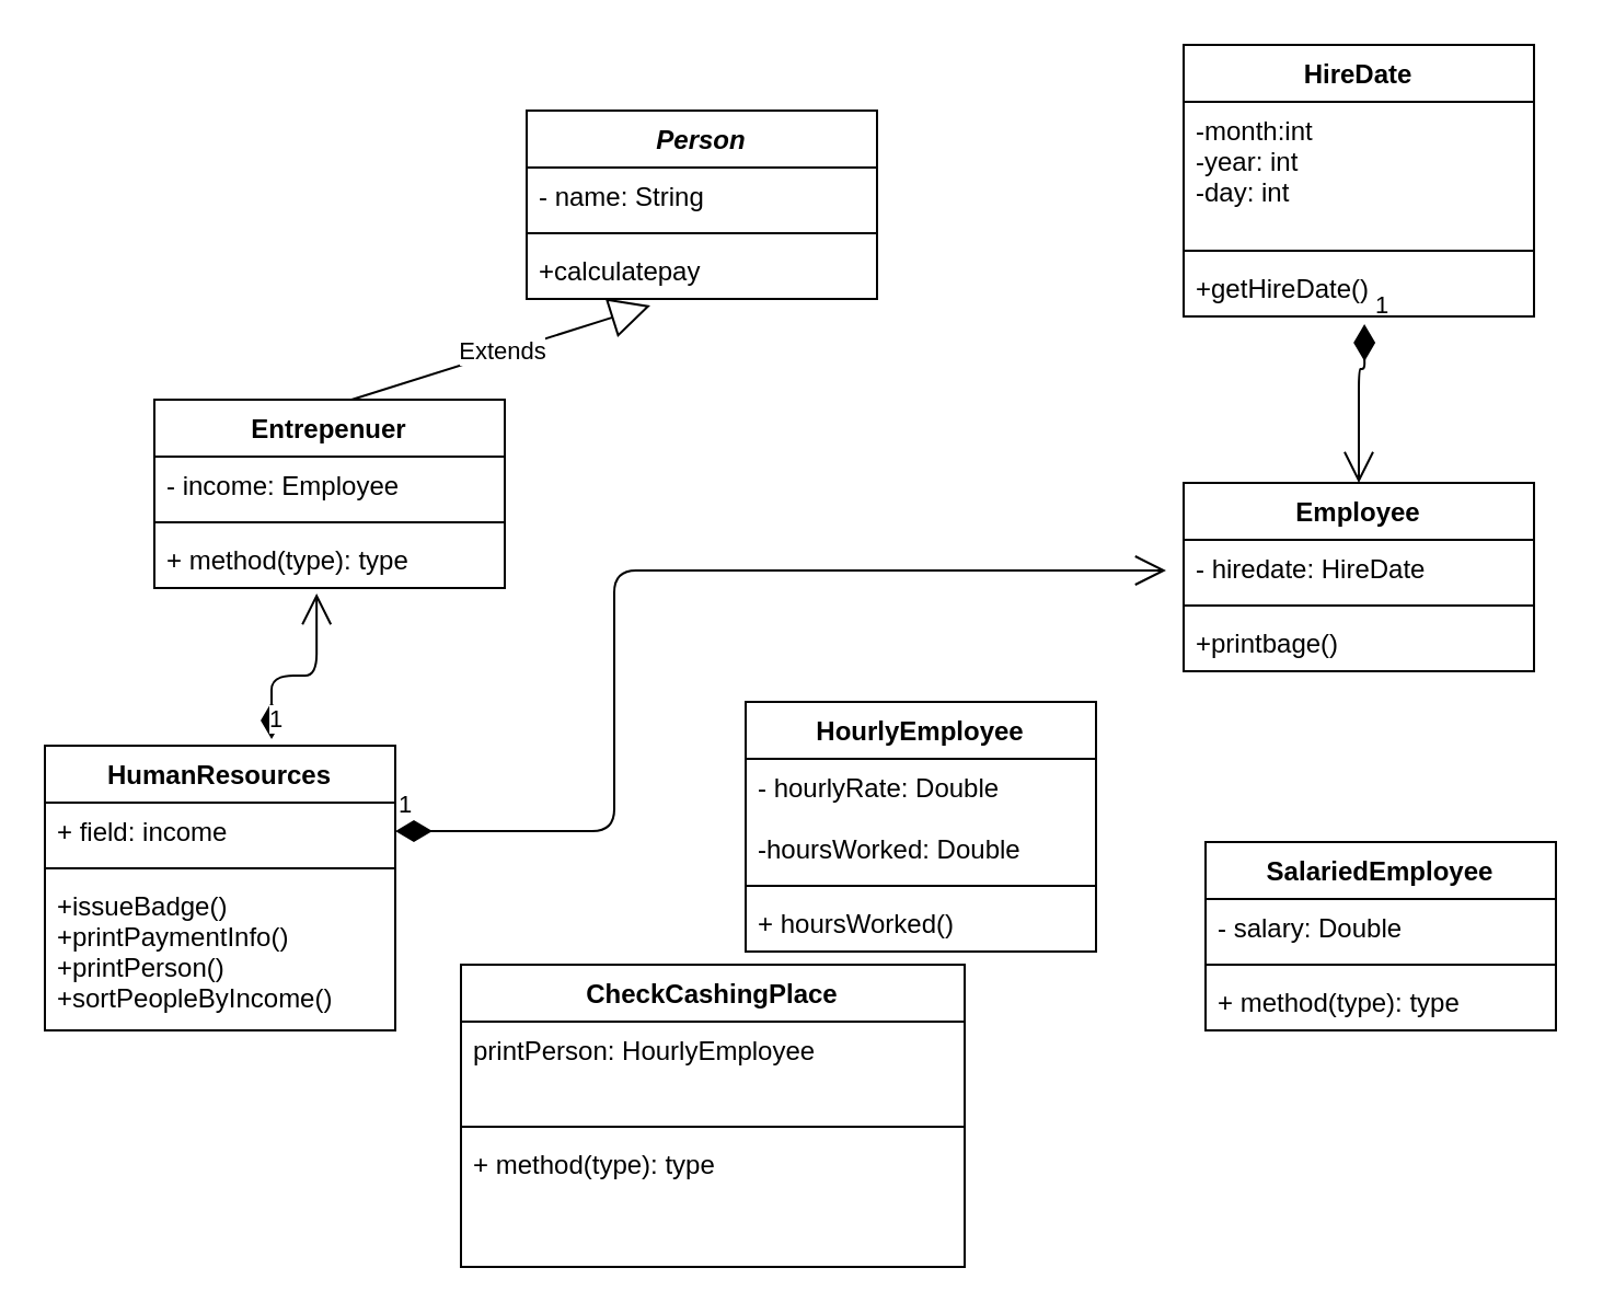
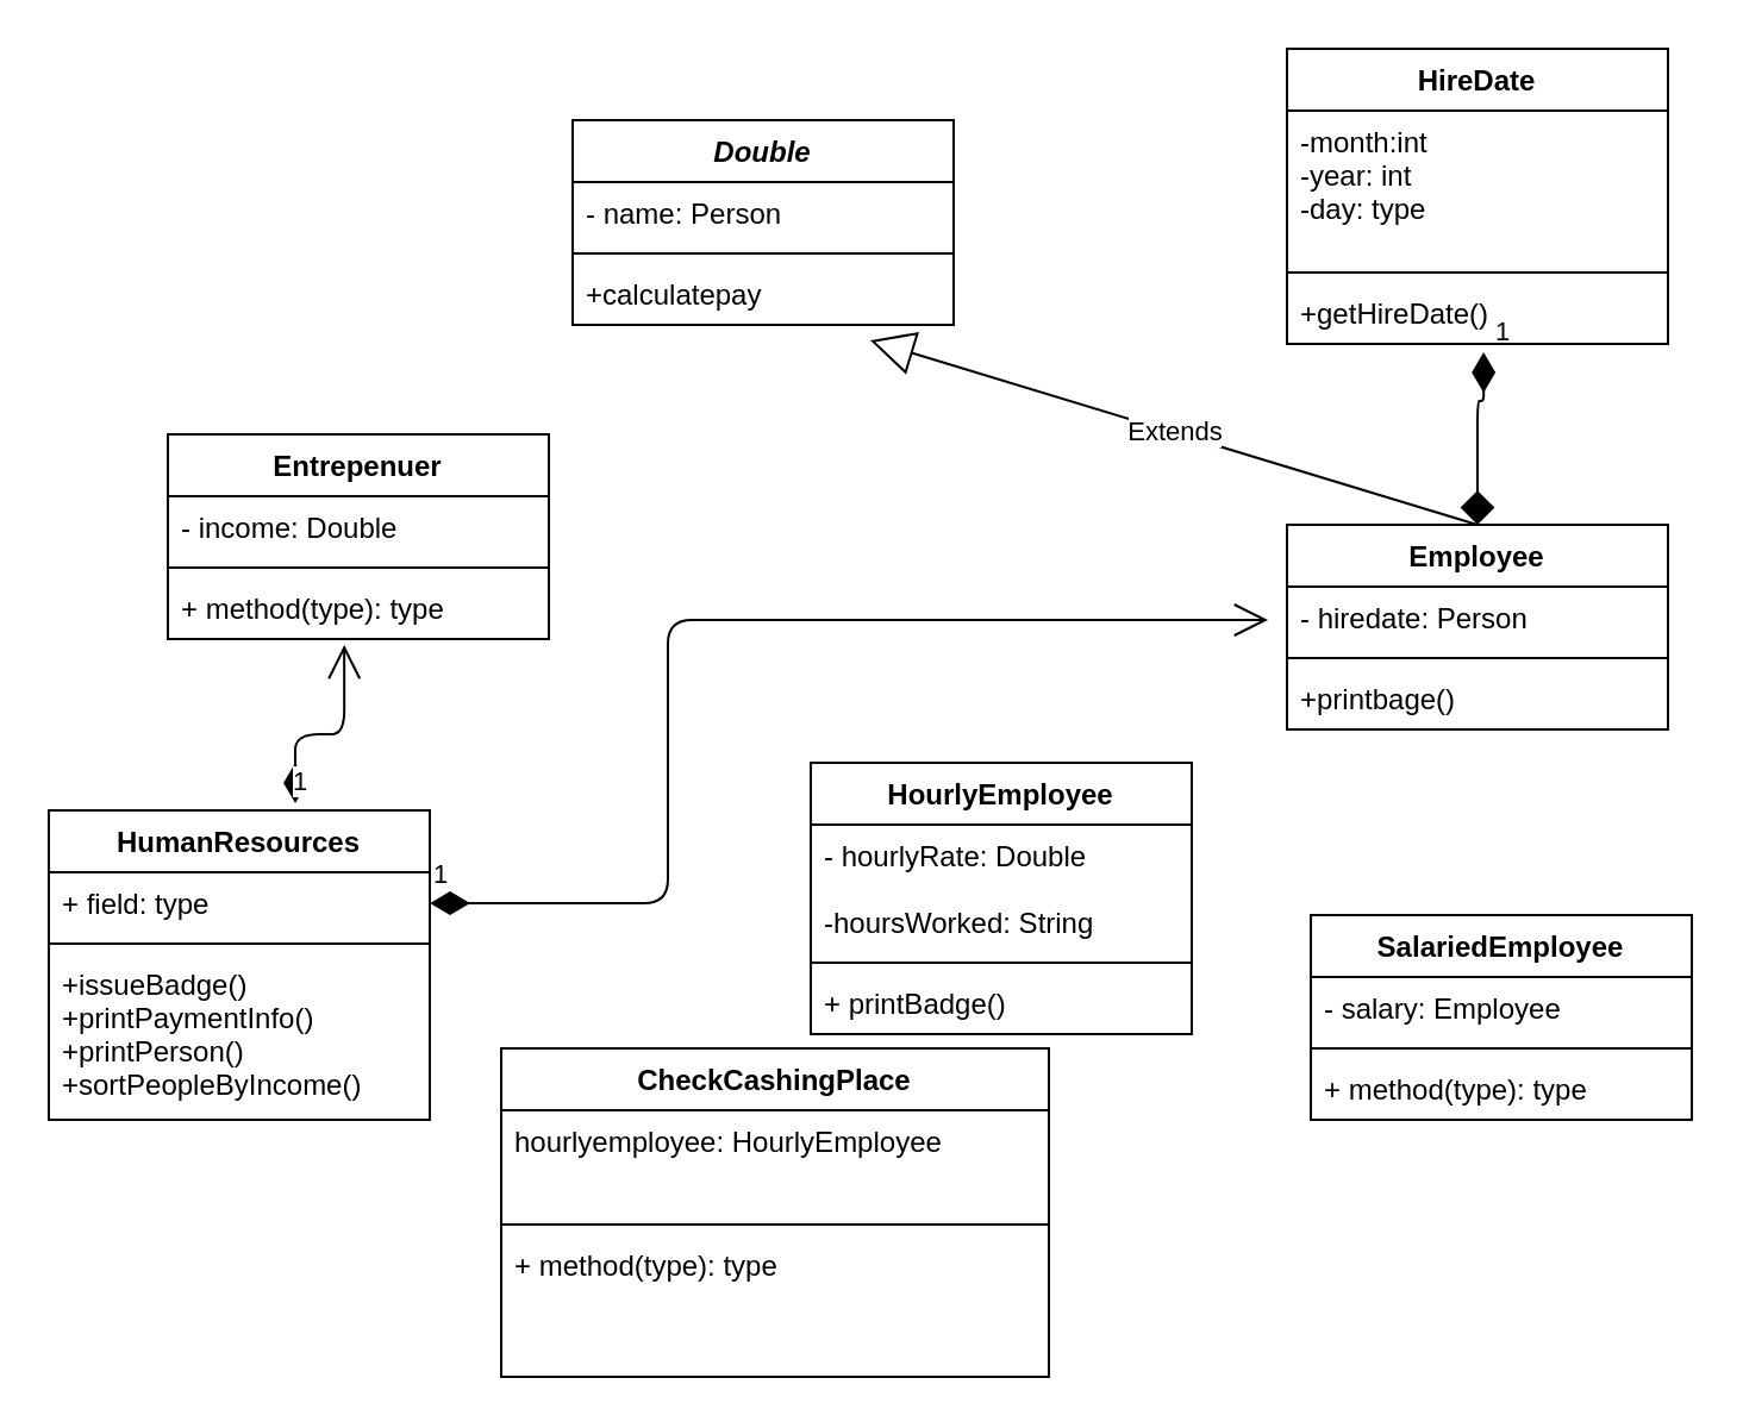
  <mxCell id="0" />
  <mxCell id="1" parent="0" />
- <mxCell id="2" value="Person" style="swimlane;fontStyle=3;align=center;verticalAlign=top;childLayout=stackLayout;horizontal=1;startSize=26;horizontalStack=0;resizeParent=1;resizeParentMax=0;resizeLast=0;collapsible=1;marginBottom=0;" parent="1" vertex="1"><mxGeometry x="240" y="50" width="160" height="86" as="geometry" /></mxCell>
- <mxCell id="3" value="- name: String" style="text;strokeColor=none;fillColor=none;align=left;verticalAlign=top;spacingLeft=4;spacingRight=4;overflow=hidden;rotatable=0;points=[[0,0.5],[1,0.5]];portConstraint=eastwest;" parent="2" vertex="1"><mxGeometry y="26" width="160" height="26" as="geometry" /></mxCell>
+ <mxCell id="2" value="Double" style="swimlane;fontStyle=3;align=center;verticalAlign=top;childLayout=stackLayout;horizontal=1;startSize=26;horizontalStack=0;resizeParent=1;resizeParentMax=0;resizeLast=0;collapsible=1;marginBottom=0;" parent="1" vertex="1"><mxGeometry x="240" y="50" width="160" height="86" as="geometry" /></mxCell>
+ <mxCell id="3" value="- name: Person" style="text;strokeColor=none;fillColor=none;align=left;verticalAlign=top;spacingLeft=4;spacingRight=4;overflow=hidden;rotatable=0;points=[[0,0.5],[1,0.5]];portConstraint=eastwest;" parent="2" vertex="1"><mxGeometry y="26" width="160" height="26" as="geometry" /></mxCell>
  <mxCell id="4" value="" style="line;strokeWidth=1;fillColor=none;align=left;verticalAlign=middle;spacingTop=-1;spacingLeft=3;spacingRight=3;rotatable=0;labelPosition=right;points=[];portConstraint=eastwest;" parent="2" vertex="1"><mxGeometry y="52" width="160" height="8" as="geometry" /></mxCell>
  <mxCell id="5" value="+calculatepay" style="text;strokeColor=none;fillColor=none;align=left;verticalAlign=top;spacingLeft=4;spacingRight=4;overflow=hidden;rotatable=0;points=[[0,0.5],[1,0.5]];portConstraint=eastwest;" parent="2" vertex="1"><mxGeometry y="60" width="160" height="26" as="geometry" /></mxCell>
- <mxCell id="7" value="Extends" style="endArrow=block;endSize=16;endFill=0;html=1;entryX=0.353;entryY=1.115;entryDx=0;entryDy=0;entryPerimeter=0;exitX=0.563;exitY=0;exitDx=0;exitDy=0;exitPerimeter=0;" parent="1" source="23" target="5" edge="1"><mxGeometry width="160" relative="1" as="geometry"><mxPoint x="180" y="160" as="sourcePoint" /><mxPoint x="340" y="160" as="targetPoint" /></mxGeometry></mxCell>
+ <mxCell id="6" value="Extends" style="endArrow=block;endSize=16;endFill=0;html=1;entryX=0.781;entryY=1.25;entryDx=0;entryDy=0;entryPerimeter=0;exitX=0.5;exitY=0;exitDx=0;exitDy=0;" parent="1" source="27" target="5" edge="1"><mxGeometry width="160" relative="1" as="geometry"><mxPoint x="230" y="190" as="sourcePoint" /><mxPoint x="390" y="190" as="targetPoint" /></mxGeometry></mxCell>
  <mxCell id="8" value="HourlyEmployee" style="swimlane;fontStyle=1;align=center;verticalAlign=top;childLayout=stackLayout;horizontal=1;startSize=26;horizontalStack=0;resizeParent=1;resizeParentMax=0;resizeLast=0;collapsible=1;marginBottom=0;" parent="1" vertex="1"><mxGeometry x="340" y="320" width="160" height="114" as="geometry" /></mxCell>
- <mxCell id="9" value="- hourlyRate: Double&#10;&#10;-hoursWorked: Double" style="text;strokeColor=none;fillColor=none;align=left;verticalAlign=top;spacingLeft=4;spacingRight=4;overflow=hidden;rotatable=0;points=[[0,0.5],[1,0.5]];portConstraint=eastwest;" parent="8" vertex="1"><mxGeometry y="26" width="160" height="54" as="geometry" /></mxCell>
+ <mxCell id="9" value="- hourlyRate: Double&#10;&#10;-hoursWorked: String" style="text;strokeColor=none;fillColor=none;align=left;verticalAlign=top;spacingLeft=4;spacingRight=4;overflow=hidden;rotatable=0;points=[[0,0.5],[1,0.5]];portConstraint=eastwest;" parent="8" vertex="1"><mxGeometry y="26" width="160" height="54" as="geometry" /></mxCell>
  <mxCell id="10" value="" style="line;strokeWidth=1;fillColor=none;align=left;verticalAlign=middle;spacingTop=-1;spacingLeft=3;spacingRight=3;rotatable=0;labelPosition=right;points=[];portConstraint=eastwest;" parent="8" vertex="1"><mxGeometry y="80" width="160" height="8" as="geometry" /></mxCell>
- <mxCell id="11" value="+ hoursWorked()" style="text;strokeColor=none;fillColor=none;align=left;verticalAlign=top;spacingLeft=4;spacingRight=4;overflow=hidden;rotatable=0;points=[[0,0.5],[1,0.5]];portConstraint=eastwest;" parent="8" vertex="1"><mxGeometry y="88" width="160" height="26" as="geometry" /></mxCell>
- <mxCell id="12" value="1" style="endArrow=open;html=1;endSize=12;startArrow=diamondThin;startSize=14;startFill=1;edgeStyle=orthogonalEdgeStyle;align=left;verticalAlign=bottom;exitX=0.516;exitY=1.135;exitDx=0;exitDy=0;exitPerimeter=0;entryX=0.5;entryY=0;entryDx=0;entryDy=0;" parent="1" source="38" target="27" edge="1"><mxGeometry x="-1" y="3" relative="1" as="geometry"><mxPoint x="310" y="330" as="sourcePoint" /><mxPoint x="670" y="180" as="targetPoint" /><Array as="points"><mxPoint x="623" y="168" /><mxPoint x="620" y="168" /></Array></mxGeometry></mxCell>
+ <mxCell id="11" value="+ printBadge()" style="text;strokeColor=none;fillColor=none;align=left;verticalAlign=top;spacingLeft=4;spacingRight=4;overflow=hidden;rotatable=0;points=[[0,0.5],[1,0.5]];portConstraint=eastwest;" parent="8" vertex="1"><mxGeometry y="88" width="160" height="26" as="geometry" /></mxCell>
+ <mxCell id="12" value="1" style="endArrow=diamond;html=1;endSize=12;startArrow=diamondThin;startSize=14;startFill=1;edgeStyle=orthogonalEdgeStyle;align=left;verticalAlign=bottom;exitX=0.516;exitY=1.135;exitDx=0;exitDy=0;exitPerimeter=0;entryX=0.5;entryY=0;entryDx=0;entryDy=0;" parent="1" source="38" target="27" edge="1"><mxGeometry x="-1" y="3" relative="1" as="geometry"><mxPoint x="310" y="330" as="sourcePoint" /><mxPoint x="670" y="180" as="targetPoint" /><Array as="points"><mxPoint x="623" y="168" /><mxPoint x="620" y="168" /></Array></mxGeometry></mxCell>
  <mxCell id="13" value="CheckCashingPlace" style="swimlane;fontStyle=1;align=center;verticalAlign=top;childLayout=stackLayout;horizontal=1;startSize=26;horizontalStack=0;resizeParent=1;resizeParentMax=0;resizeLast=0;collapsible=1;marginBottom=0;" parent="1" vertex="1"><mxGeometry x="210" y="440" width="230" height="138" as="geometry" /></mxCell>
- <mxCell id="14" value="printPerson: HourlyEmployee&#10;" style="text;strokeColor=none;fillColor=none;align=left;verticalAlign=top;spacingLeft=4;spacingRight=4;overflow=hidden;rotatable=0;points=[[0,0.5],[1,0.5]];portConstraint=eastwest;" parent="13" vertex="1"><mxGeometry y="26" width="230" height="44" as="geometry" /></mxCell>
+ <mxCell id="14" value="hourlyemployee: HourlyEmployee&#10;" style="text;strokeColor=none;fillColor=none;align=left;verticalAlign=top;spacingLeft=4;spacingRight=4;overflow=hidden;rotatable=0;points=[[0,0.5],[1,0.5]];portConstraint=eastwest;" parent="13" vertex="1"><mxGeometry y="26" width="230" height="44" as="geometry" /></mxCell>
  <mxCell id="15" value="" style="line;strokeWidth=1;fillColor=none;align=left;verticalAlign=middle;spacingTop=-1;spacingLeft=3;spacingRight=3;rotatable=0;labelPosition=right;points=[];portConstraint=eastwest;" parent="13" vertex="1"><mxGeometry y="70" width="230" height="8" as="geometry" /></mxCell>
  <mxCell id="16" value="+ method(type): type" style="text;strokeColor=none;fillColor=none;align=left;verticalAlign=top;spacingLeft=4;spacingRight=4;overflow=hidden;rotatable=0;points=[[0,0.5],[1,0.5]];portConstraint=eastwest;" parent="13" vertex="1"><mxGeometry y="78" width="230" height="60" as="geometry" /></mxCell>
  <mxCell id="17" value="HumanResources" style="swimlane;fontStyle=1;align=center;verticalAlign=top;childLayout=stackLayout;horizontal=1;startSize=26;horizontalStack=0;resizeParent=1;resizeParentMax=0;resizeLast=0;collapsible=1;marginBottom=0;" parent="1" vertex="1"><mxGeometry x="20" y="340" width="160" height="130" as="geometry" /></mxCell>
- <mxCell id="18" value="+ field: income" style="text;strokeColor=none;fillColor=none;align=left;verticalAlign=top;spacingLeft=4;spacingRight=4;overflow=hidden;rotatable=0;points=[[0,0.5],[1,0.5]];portConstraint=eastwest;" parent="17" vertex="1"><mxGeometry y="26" width="160" height="26" as="geometry" /></mxCell>
+ <mxCell id="18" value="+ field: type" style="text;strokeColor=none;fillColor=none;align=left;verticalAlign=top;spacingLeft=4;spacingRight=4;overflow=hidden;rotatable=0;points=[[0,0.5],[1,0.5]];portConstraint=eastwest;" parent="17" vertex="1"><mxGeometry y="26" width="160" height="26" as="geometry" /></mxCell>
  <mxCell id="19" value="" style="line;strokeWidth=1;fillColor=none;align=left;verticalAlign=middle;spacingTop=-1;spacingLeft=3;spacingRight=3;rotatable=0;labelPosition=right;points=[];portConstraint=eastwest;" parent="17" vertex="1"><mxGeometry y="52" width="160" height="8" as="geometry" /></mxCell>
  <mxCell id="20" value="+issueBadge()&#10;+printPaymentInfo()&#10;+printPerson()&#10;+sortPeopleByIncome()" style="text;strokeColor=none;fillColor=none;align=left;verticalAlign=top;spacingLeft=4;spacingRight=4;overflow=hidden;rotatable=0;points=[[0,0.5],[1,0.5]];portConstraint=eastwest;" parent="17" vertex="1"><mxGeometry y="60" width="160" height="70" as="geometry" /></mxCell>
  <mxCell id="21" value="1" style="endArrow=open;html=1;endSize=12;startArrow=diamondThin;startSize=14;startFill=1;edgeStyle=orthogonalEdgeStyle;align=left;verticalAlign=bottom;exitX=1;exitY=0.5;exitDx=0;exitDy=0;" parent="1" source="18" edge="1"><mxGeometry x="-1" y="3" relative="1" as="geometry"><mxPoint x="220" y="330" as="sourcePoint" /><mxPoint x="532" y="260" as="targetPoint" /><Array as="points"><mxPoint x="280" y="379" /><mxPoint x="280" y="260" /></Array></mxGeometry></mxCell>
  <mxCell id="22" value="1" style="endArrow=open;html=1;endSize=12;startArrow=diamondThin;startSize=14;startFill=1;edgeStyle=orthogonalEdgeStyle;align=left;verticalAlign=bottom;entryX=0.463;entryY=1.096;entryDx=0;entryDy=0;entryPerimeter=0;exitX=0.647;exitY=-0.023;exitDx=0;exitDy=0;exitPerimeter=0;" parent="1" source="17" target="26" edge="1"><mxGeometry x="-1" y="3" relative="1" as="geometry"><mxPoint x="220" y="330" as="sourcePoint" /><mxPoint x="380" y="330" as="targetPoint" /><Array as="points"><mxPoint x="124" y="308" /><mxPoint x="144" y="308" /></Array></mxGeometry></mxCell>
  <mxCell id="23" value="Entrepenuer" style="swimlane;fontStyle=1;align=center;verticalAlign=top;childLayout=stackLayout;horizontal=1;startSize=26;horizontalStack=0;resizeParent=1;resizeParentMax=0;resizeLast=0;collapsible=1;marginBottom=0;" parent="1" vertex="1"><mxGeometry x="70" y="182" width="160" height="86" as="geometry" /></mxCell>
- <mxCell id="24" value="- income: Employee" style="text;strokeColor=none;fillColor=none;align=left;verticalAlign=top;spacingLeft=4;spacingRight=4;overflow=hidden;rotatable=0;points=[[0,0.5],[1,0.5]];portConstraint=eastwest;" parent="23" vertex="1"><mxGeometry y="26" width="160" height="26" as="geometry" /></mxCell>
+ <mxCell id="24" value="- income: Double" style="text;strokeColor=none;fillColor=none;align=left;verticalAlign=top;spacingLeft=4;spacingRight=4;overflow=hidden;rotatable=0;points=[[0,0.5],[1,0.5]];portConstraint=eastwest;" parent="23" vertex="1"><mxGeometry y="26" width="160" height="26" as="geometry" /></mxCell>
  <mxCell id="25" value="" style="line;strokeWidth=1;fillColor=none;align=left;verticalAlign=middle;spacingTop=-1;spacingLeft=3;spacingRight=3;rotatable=0;labelPosition=right;points=[];portConstraint=eastwest;" parent="23" vertex="1"><mxGeometry y="52" width="160" height="8" as="geometry" /></mxCell>
  <mxCell id="26" value="+ method(type): type" style="text;strokeColor=none;fillColor=none;align=left;verticalAlign=top;spacingLeft=4;spacingRight=4;overflow=hidden;rotatable=0;points=[[0,0.5],[1,0.5]];portConstraint=eastwest;" parent="23" vertex="1"><mxGeometry y="60" width="160" height="26" as="geometry" /></mxCell>
  <mxCell id="27" value="Employee" style="swimlane;fontStyle=1;align=center;verticalAlign=top;childLayout=stackLayout;horizontal=1;startSize=26;horizontalStack=0;resizeParent=1;resizeParentMax=0;resizeLast=0;collapsible=1;marginBottom=0;" parent="1" vertex="1"><mxGeometry x="540" y="220" width="160" height="86" as="geometry" /></mxCell>
- <mxCell id="28" value="- hiredate: HireDate" style="text;strokeColor=none;fillColor=none;align=left;verticalAlign=top;spacingLeft=4;spacingRight=4;overflow=hidden;rotatable=0;points=[[0,0.5],[1,0.5]];portConstraint=eastwest;" parent="27" vertex="1"><mxGeometry y="26" width="160" height="26" as="geometry" /></mxCell>
+ <mxCell id="28" value="- hiredate: Person" style="text;strokeColor=none;fillColor=none;align=left;verticalAlign=top;spacingLeft=4;spacingRight=4;overflow=hidden;rotatable=0;points=[[0,0.5],[1,0.5]];portConstraint=eastwest;" parent="27" vertex="1"><mxGeometry y="26" width="160" height="26" as="geometry" /></mxCell>
  <mxCell id="29" value="" style="line;strokeWidth=1;fillColor=none;align=left;verticalAlign=middle;spacingTop=-1;spacingLeft=3;spacingRight=3;rotatable=0;labelPosition=right;points=[];portConstraint=eastwest;" parent="27" vertex="1"><mxGeometry y="52" width="160" height="8" as="geometry" /></mxCell>
  <mxCell id="30" value="+printbage()" style="text;strokeColor=none;fillColor=none;align=left;verticalAlign=top;spacingLeft=4;spacingRight=4;overflow=hidden;rotatable=0;points=[[0,0.5],[1,0.5]];portConstraint=eastwest;" parent="27" vertex="1"><mxGeometry y="60" width="160" height="26" as="geometry" /></mxCell>
  <mxCell id="31" value="SalariedEmployee" style="swimlane;fontStyle=1;align=center;verticalAlign=top;childLayout=stackLayout;horizontal=1;startSize=26;horizontalStack=0;resizeParent=1;resizeParentMax=0;resizeLast=0;collapsible=1;marginBottom=0;" parent="1" vertex="1"><mxGeometry x="550" y="384" width="160" height="86" as="geometry" /></mxCell>
- <mxCell id="32" value="- salary: Double" style="text;strokeColor=none;fillColor=none;align=left;verticalAlign=top;spacingLeft=4;spacingRight=4;overflow=hidden;rotatable=0;points=[[0,0.5],[1,0.5]];portConstraint=eastwest;" parent="31" vertex="1"><mxGeometry y="26" width="160" height="26" as="geometry" /></mxCell>
+ <mxCell id="32" value="- salary: Employee" style="text;strokeColor=none;fillColor=none;align=left;verticalAlign=top;spacingLeft=4;spacingRight=4;overflow=hidden;rotatable=0;points=[[0,0.5],[1,0.5]];portConstraint=eastwest;" parent="31" vertex="1"><mxGeometry y="26" width="160" height="26" as="geometry" /></mxCell>
  <mxCell id="33" value="" style="line;strokeWidth=1;fillColor=none;align=left;verticalAlign=middle;spacingTop=-1;spacingLeft=3;spacingRight=3;rotatable=0;labelPosition=right;points=[];portConstraint=eastwest;" parent="31" vertex="1"><mxGeometry y="52" width="160" height="8" as="geometry" /></mxCell>
  <mxCell id="34" value="+ method(type): type" style="text;strokeColor=none;fillColor=none;align=left;verticalAlign=top;spacingLeft=4;spacingRight=4;overflow=hidden;rotatable=0;points=[[0,0.5],[1,0.5]];portConstraint=eastwest;" parent="31" vertex="1"><mxGeometry y="60" width="160" height="26" as="geometry" /></mxCell>
  <mxCell id="35" value="HireDate" style="swimlane;fontStyle=1;align=center;verticalAlign=top;childLayout=stackLayout;horizontal=1;startSize=26;horizontalStack=0;resizeParent=1;resizeParentMax=0;resizeLast=0;collapsible=1;marginBottom=0;" parent="1" vertex="1"><mxGeometry x="540" y="20" width="160" height="124" as="geometry" /></mxCell>
- <mxCell id="36" value="-month:int&#10;-year: int&#10;-day: int" style="text;strokeColor=none;fillColor=none;align=left;verticalAlign=top;spacingLeft=4;spacingRight=4;overflow=hidden;rotatable=0;points=[[0,0.5],[1,0.5]];portConstraint=eastwest;" parent="35" vertex="1"><mxGeometry y="26" width="160" height="64" as="geometry" /></mxCell>
+ <mxCell id="36" value="-month:int&#10;-year: int&#10;-day: type" style="text;strokeColor=none;fillColor=none;align=left;verticalAlign=top;spacingLeft=4;spacingRight=4;overflow=hidden;rotatable=0;points=[[0,0.5],[1,0.5]];portConstraint=eastwest;" parent="35" vertex="1"><mxGeometry y="26" width="160" height="64" as="geometry" /></mxCell>
  <mxCell id="37" value="" style="line;strokeWidth=1;fillColor=none;align=left;verticalAlign=middle;spacingTop=-1;spacingLeft=3;spacingRight=3;rotatable=0;labelPosition=right;points=[];portConstraint=eastwest;" parent="35" vertex="1"><mxGeometry y="90" width="160" height="8" as="geometry" /></mxCell>
  <mxCell id="38" value="+getHireDate()" style="text;strokeColor=none;fillColor=none;align=left;verticalAlign=top;spacingLeft=4;spacingRight=4;overflow=hidden;rotatable=0;points=[[0,0.5],[1,0.5]];portConstraint=eastwest;" parent="35" vertex="1"><mxGeometry y="98" width="160" height="26" as="geometry" /></mxCell>
